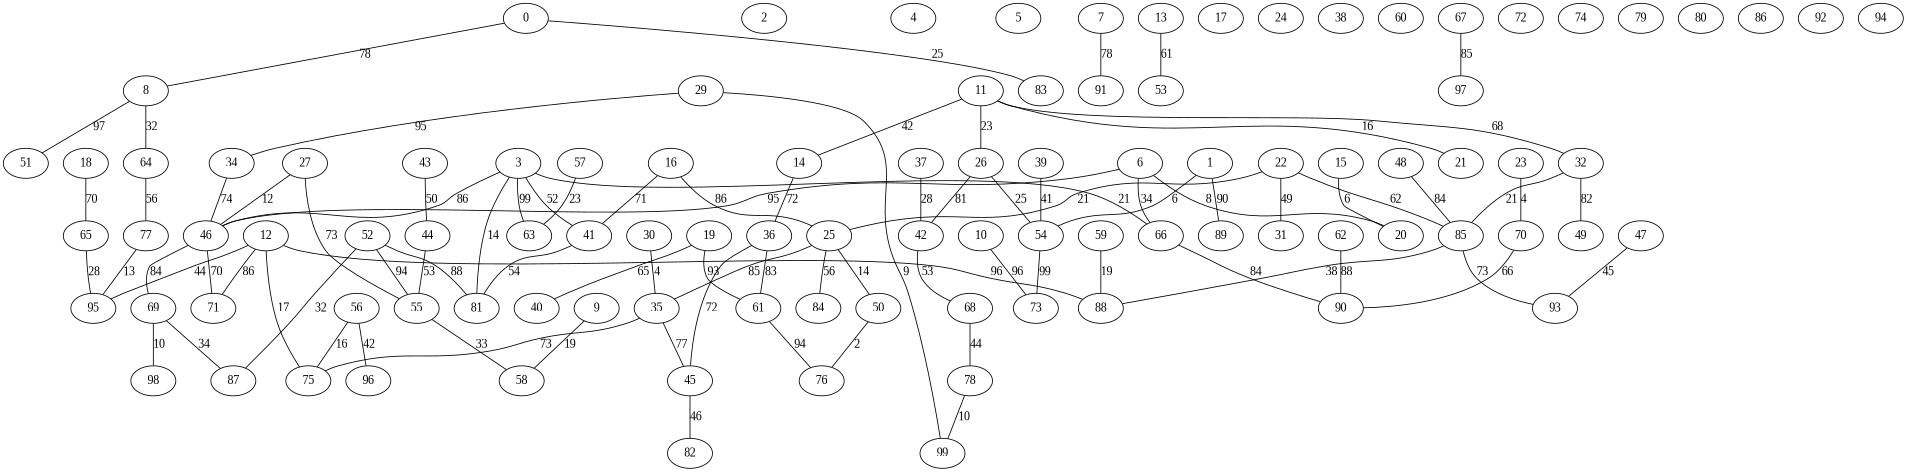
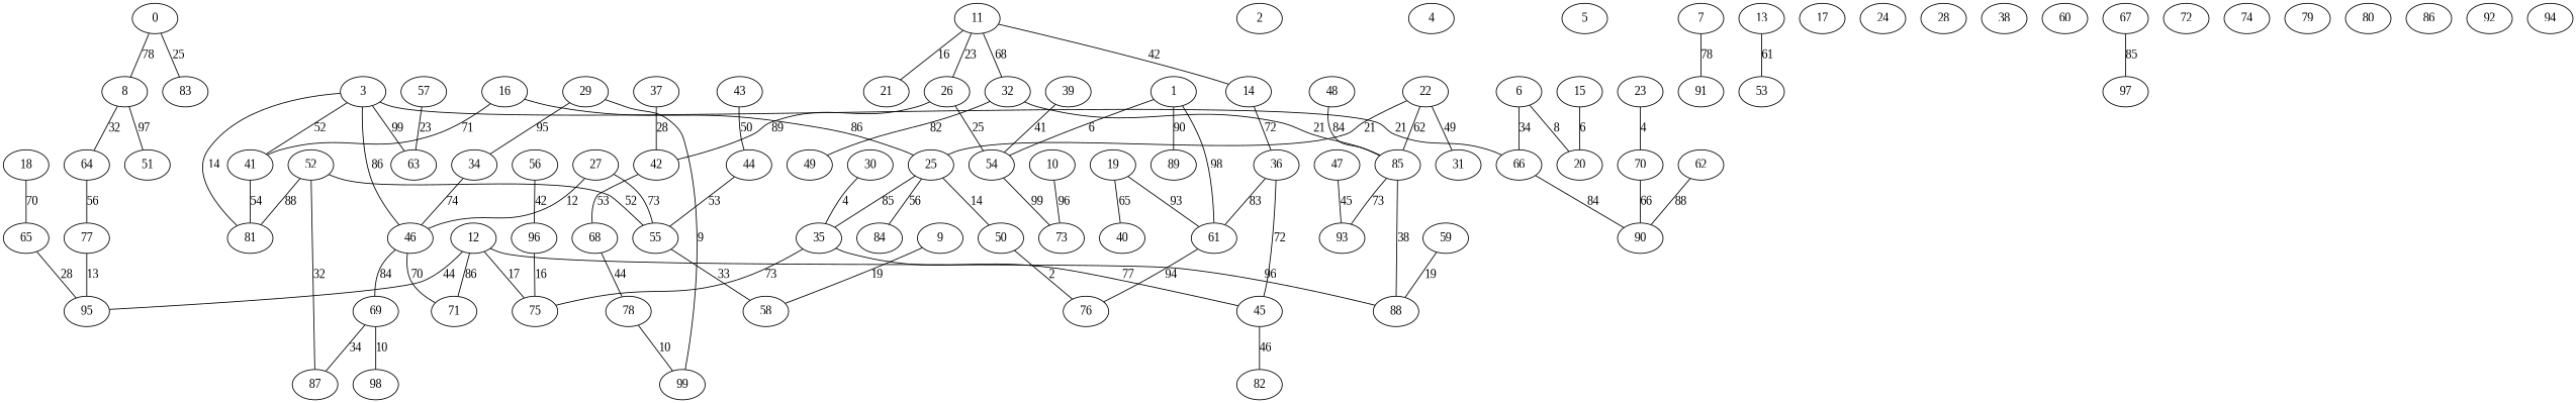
  graph {
    fontname="Liberation Serif"
    node [fontname="Liberation Serif"]
    edge [fontname="Liberation Serif"]
    n1 [label=0]
    n2 [label=8]
    n3 [label=83]
    n4 [label=51]
    n5 [label=64]
    n6 [label=1]
    n7 [label=54]
    n8 [label=61]
    n9 [label=89]
    n10 [label=73]
    n11 [label=76]
    n12 [label=2]
    n13 [label=3]
    n14 [label=41]
    n15 [label=46]
    n16 [label=63]
    n17 [label=66]
    n18 [label=81]
    n19 [label=71]
    n20 [label=69]
    n21 [label=90]
    n22 [label=4]
    n23 [label=5]
    n24 [label=6]
    n25 [label=20]
    n26 [label=7]
    n27 [label=91]
    n28 [label=77]
    n29 [label=9]
    n30 [label=58]
    n31 [label=10]
    n32 [label=11]
    n33 [label=14]
    n34 [label=21]
    n35 [label=26]
    n36 [label=32]
    n37 [label=36]
    n38 [label=42]
    n39 [label=85]
    n40 [label=49]
    n41 [label=12]
    n42 [label=75]
    n43 [label=88]
    n44 [label=95]
    n45 [label=13]
    n46 [label=53]
    n47 [label=45]
    n48 [label=15]
    n49 [label=16]
    n50 [label=25]
    n51 [label=35]
    n52 [label=50]
    n53 [label=84]
    n54 [label=17]
    n55 [label=18]
    n56 [label=65]
    n57 [label=19]
    n58 [label=40]
    n59 [label=22]
    n60 [label=31]
    n61 [label=93]
    n62 [label=23]
    n63 [label=70]
    n64 [label=24]
    n65 [label=68]
    n66 [label=27]
    n67 [label=55]
+   n68 [label=28]
    n69 [label=29]
    n70 [label=34]
    n71 [label=99]
    n72 [label=30]
    n73 [label=82]
    n74 [label=37]
    n75 [label=38]
    n76 [label=39]
    n77 [label=78]
    n78 [label=43]
    n79 [label=44]
    n80 [label=87]
    n81 [label=98]
    n82 [label=47]
    n83 [label=48]
    n84 [label=52]
    n85 [label=56]
    n86 [label=96]
    n87 [label=57]
    n88 [label=59]
    n89 [label=60]
    n90 [label=62]
    n91 [label=67]
    n92 [label=97]
    n93 [label=72]
    n94 [label=74]
    n95 [label=79]
    n96 [label=80]
    n97 [label=86]
    n98 [label=92]
    n99 [label=94]
    n1 -- n2 [label=78]
    n1 -- n3 [label=25]
    n2 -- n4 [label=97]
    n2 -- n5 [label=32]
    n5 -- n28 [label=56]
    n6 -- n7 [label=6]
+   n6 -- n8 [label=98]
    n6 -- n9 [label=90]
    n7 -- n10 [label=99]
    n8 -- n11 [label=94]
    n13 -- n14 [label=52]
    n13 -- n15 [label=86]
    n13 -- n16 [label=99]
    n13 -- n17 [label=21]
    n13 -- n18 [label=14]
    n14 -- n18 [label=54]
    n15 -- n19 [label=70]
    n15 -- n20 [label=84]
    n17 -- n21 [label=84]
    n20 -- n80 [label=34]
    n20 -- n81 [label=10]
-   n24 -- n15 [label=95]
    n24 -- n17 [label=34]
    n24 -- n25 [label=8]
    n26 -- n27 [label=78]
    n28 -- n44 [label=13]
    n29 -- n30 [label=19]
    n31 -- n10 [label=96]
    n32 -- n33 [label=42]
    n32 -- n34 [label=16]
    n32 -- n35 [label=23]
    n32 -- n36 [label=68]
    n33 -- n37 [label=72]
    n35 -- n7 [label=25]
-   n35 -- n38 [label=81]
+   n35 -- n38 [label=89]
    n36 -- n39 [label=21]
    n36 -- n40 [label=82]
    n37 -- n8 [label=83]
    n37 -- n47 [label=72]
    n38 -- n65 [label=53]
    n39 -- n43 [label=38]
    n39 -- n61 [label=73]
    n41 -- n19 [label=86]
    n41 -- n42 [label=17]
    n41 -- n43 [label=96]
    n41 -- n44 [label=44]
    n45 -- n46 [label=61]
    n47 -- n73 [label=46]
    n48 -- n25 [label=6]
    n49 -- n14 [label=71]
    n49 -- n50 [label=86]
    n50 -- n51 [label=85]
    n50 -- n52 [label=14]
    n50 -- n53 [label=56]
    n51 -- n42 [label=73]
    n51 -- n47 [label=77]
    n52 -- n11 [label=2]
    n55 -- n56 [label=70]
    n56 -- n44 [label=28]
    n57 -- n8 [label=93]
    n57 -- n58 [label=65]
    n59 -- n39 [label=62]
    n59 -- n50 [label=21]
    n59 -- n60 [label=49]
    n62 -- n63 [label=4]
    n63 -- n21 [label=66]
    n65 -- n77 [label=44]
    n66 -- n15 [label=12]
    n66 -- n67 [label=73]
    n67 -- n30 [label=33]
    n69 -- n70 [label=95]
    n69 -- n71 [label=9]
    n70 -- n15 [label=74]
    n72 -- n51 [label=4]
    n74 -- n38 [label=28]
    n76 -- n7 [label=41]
    n77 -- n71 [label=10]
    n78 -- n79 [label=50]
    n79 -- n67 [label=53]
    n82 -- n61 [label=45]
    n83 -- n39 [label=84]
    n84 -- n18 [label=88]
-   n84 -- n67 [label=94]
+   n84 -- n67 [label=52]
    n84 -- n80 [label=32]
-   n85 -- n42 [label=16]
+   n86 -- n42 [label=16]
    n85 -- n86 [label=42]
    n87 -- n16 [label=23]
    n88 -- n43 [label=19]
    n90 -- n21 [label=88]
    n91 -- n92 [label=85]
  }
